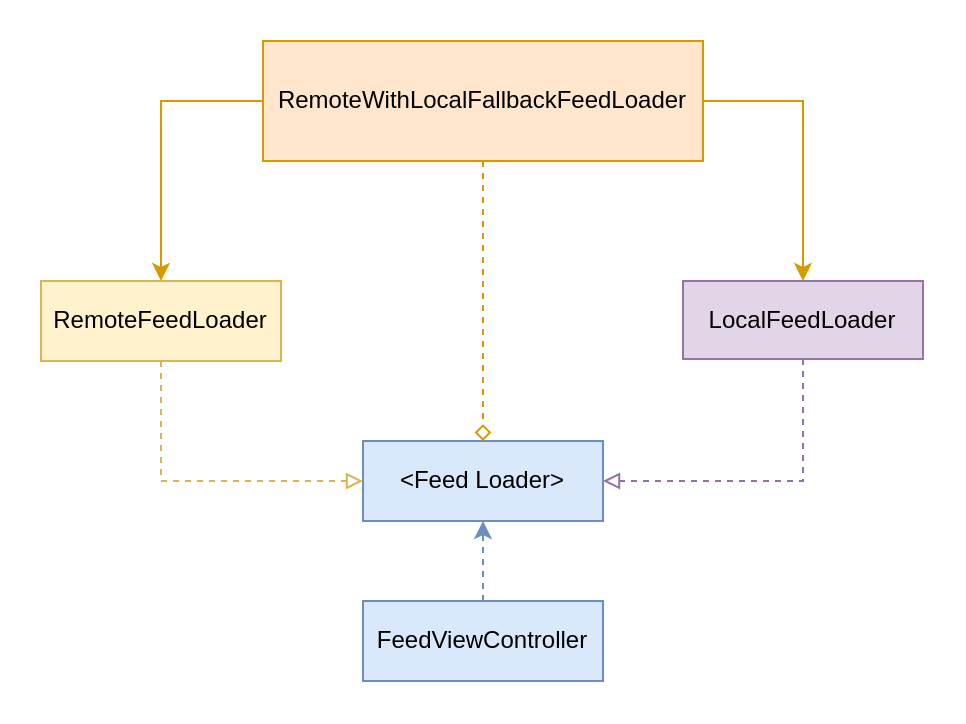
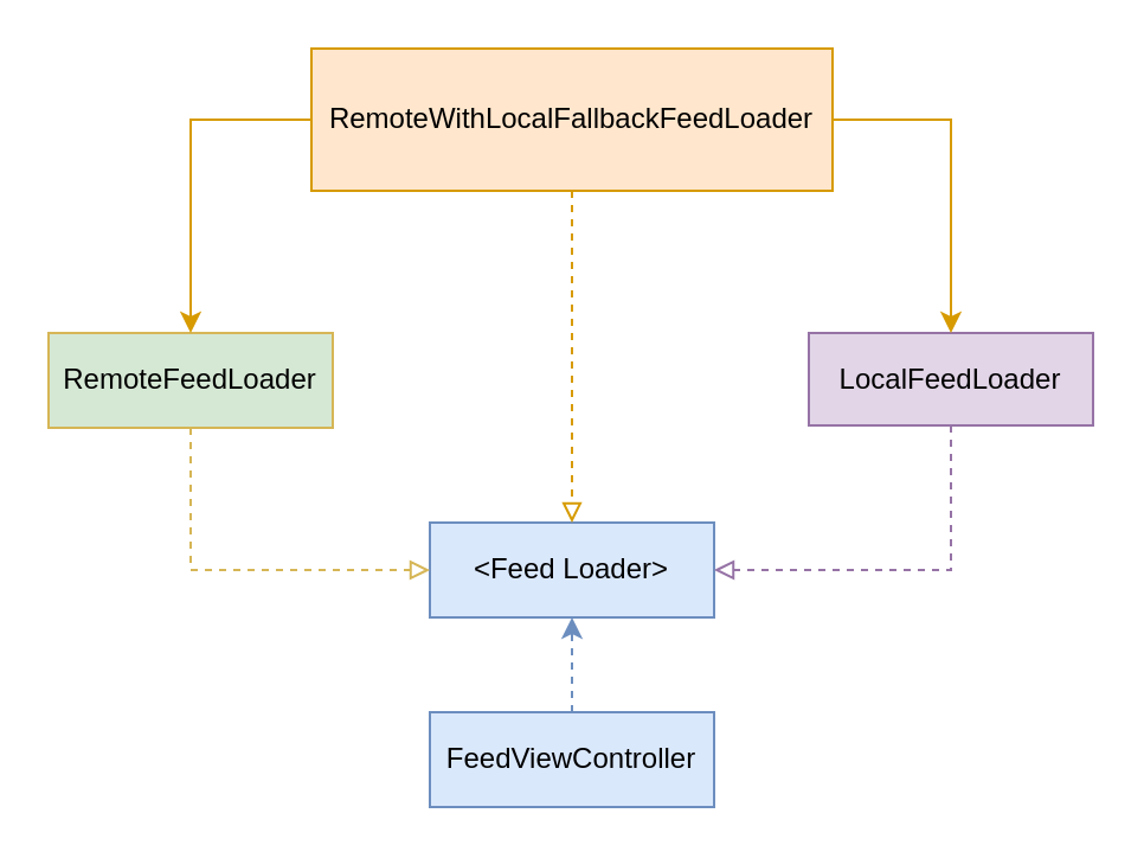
  <mxCell id="0" />
  <mxCell id="1" parent="0" />
  <mxCell id="2" value="FeedViewController" style="rounded=0;whiteSpace=wrap;html=1;fillColor=#dae8fc;strokeColor=#6c8ebf;" vertex="1" parent="1"><mxGeometry x="181" y="300" width="120" height="40" as="geometry" /></mxCell>
  <mxCell id="3" value="&amp;lt;Feed Loader&amp;gt;" style="rounded=0;whiteSpace=wrap;html=1;fillColor=#dae8fc;strokeColor=#6c8ebf;" vertex="1" parent="1"><mxGeometry x="181" y="220" width="120" height="40" as="geometry" /></mxCell>
  <mxCell id="4" value="" style="endArrow=classic;html=1;rounded=0;strokeColor=#6c8ebf;exitX=0.5;exitY=0;exitDx=0;exitDy=0;entryX=0.5;entryY=1;entryDx=0;entryDy=0;fillColor=#dae8fc;dashed=1;" edge="1" parent="1" source="2" target="3"><mxGeometry width="50" height="50" relative="1" as="geometry"><mxPoint x="221" y="310" as="sourcePoint" /><mxPoint x="271" y="260" as="targetPoint" /></mxGeometry></mxCell>
- <mxCell id="5" value="RemoteFeedLoader" style="rounded=0;whiteSpace=wrap;html=1;fillColor=#fff2cc;strokeColor=#d6b656;" vertex="1" parent="1"><mxGeometry x="20" y="140" width="120" height="40" as="geometry" /></mxCell>
+ <mxCell id="5" value="RemoteFeedLoader" style="rounded=0;whiteSpace=wrap;html=1;fillColor=#d5e8d4;strokeColor=#d6b656;" vertex="1" parent="1"><mxGeometry x="20" y="140" width="120" height="40" as="geometry" /></mxCell>
  <mxCell id="6" value="LocalFeedLoader" style="rounded=0;whiteSpace=wrap;html=1;fillColor=#e1d5e7;strokeColor=#9673a6;" vertex="1" parent="1"><mxGeometry x="341" y="140" width="120" height="39" as="geometry" /></mxCell>
  <mxCell id="7" value="" style="endArrow=block;html=1;rounded=0;strokeColor=#d6b656;entryX=0;entryY=0.5;entryDx=0;entryDy=0;exitX=0.5;exitY=1;exitDx=0;exitDy=0;endFill=0;dashed=1;fillColor=#fff2cc;" edge="1" parent="1" source="5" target="3"><mxGeometry width="50" height="50" relative="1" as="geometry"><mxPoint x="81" y="270" as="sourcePoint" /><mxPoint x="131" y="220" as="targetPoint" /><Array as="points"><mxPoint x="80" y="240" /></Array></mxGeometry></mxCell>
  <mxCell id="8" value="" style="endArrow=block;html=1;rounded=0;strokeColor=#9673a6;exitX=0.5;exitY=1;exitDx=0;exitDy=0;endFill=0;dashed=1;entryX=1;entryY=0.5;entryDx=0;entryDy=0;fillColor=#e1d5e7;" edge="1" parent="1" source="6" target="3"><mxGeometry width="50" height="50" relative="1" as="geometry"><mxPoint x="90" y="190" as="sourcePoint" /><mxPoint x="421" y="320" as="targetPoint" /><Array as="points"><mxPoint x="401" y="240" /></Array></mxGeometry></mxCell>
  <mxCell id="9" value="RemoteWithLocalFallbackFeedLoader" style="rounded=0;whiteSpace=wrap;html=1;fillColor=#ffe6cc;strokeColor=#d79b00;" vertex="1" parent="1"><mxGeometry x="131" y="20" width="220" height="60" as="geometry" /></mxCell>
- <mxCell id="10" value="" style="endArrow=diamond;html=1;rounded=0;strokeColor=#d79b00;entryX=0.5;entryY=0;entryDx=0;entryDy=0;exitX=0.5;exitY=1;exitDx=0;exitDy=0;endFill=0;dashed=1;fillColor=#ffe6cc;" edge="1" parent="1" source="9" target="3"><mxGeometry width="50" height="50" relative="1" as="geometry"><mxPoint x="90" y="190" as="sourcePoint" /><mxPoint x="191" y="250" as="targetPoint" /><Array as="points"><mxPoint x="241" y="150" /></Array></mxGeometry></mxCell>
+ <mxCell id="10" value="" style="endArrow=block;html=1;rounded=0;strokeColor=#d79b00;entryX=0.5;entryY=0;entryDx=0;entryDy=0;exitX=0.5;exitY=1;exitDx=0;exitDy=0;endFill=0;dashed=1;fillColor=#ffe6cc;" edge="1" parent="1" source="9" target="3"><mxGeometry width="50" height="50" relative="1" as="geometry"><mxPoint x="90" y="190" as="sourcePoint" /><mxPoint x="191" y="250" as="targetPoint" /><Array as="points"><mxPoint x="241" y="150" /></Array></mxGeometry></mxCell>
  <mxCell id="11" value="" style="endArrow=classic;html=1;rounded=0;strokeColor=#d79b00;exitX=0;exitY=0.5;exitDx=0;exitDy=0;entryX=0.5;entryY=0;entryDx=0;entryDy=0;fillColor=#ffe6cc;" edge="1" parent="1" source="9" target="5"><mxGeometry width="50" height="50" relative="1" as="geometry"><mxPoint x="251" y="270" as="sourcePoint" /><mxPoint x="251" y="310" as="targetPoint" /><Array as="points"><mxPoint x="80" y="50" /></Array></mxGeometry></mxCell>
  <mxCell id="12" value="" style="endArrow=classic;html=1;rounded=0;strokeColor=#d79b00;entryX=0.5;entryY=0;entryDx=0;entryDy=0;exitX=1;exitY=0.5;exitDx=0;exitDy=0;fillColor=#ffe6cc;" edge="1" parent="1" source="9" target="6"><mxGeometry width="50" height="50" relative="1" as="geometry"><mxPoint x="141" y="60" as="sourcePoint" /><mxPoint x="391" y="130" as="targetPoint" /><Array as="points"><mxPoint x="401" y="50" /></Array></mxGeometry></mxCell>
